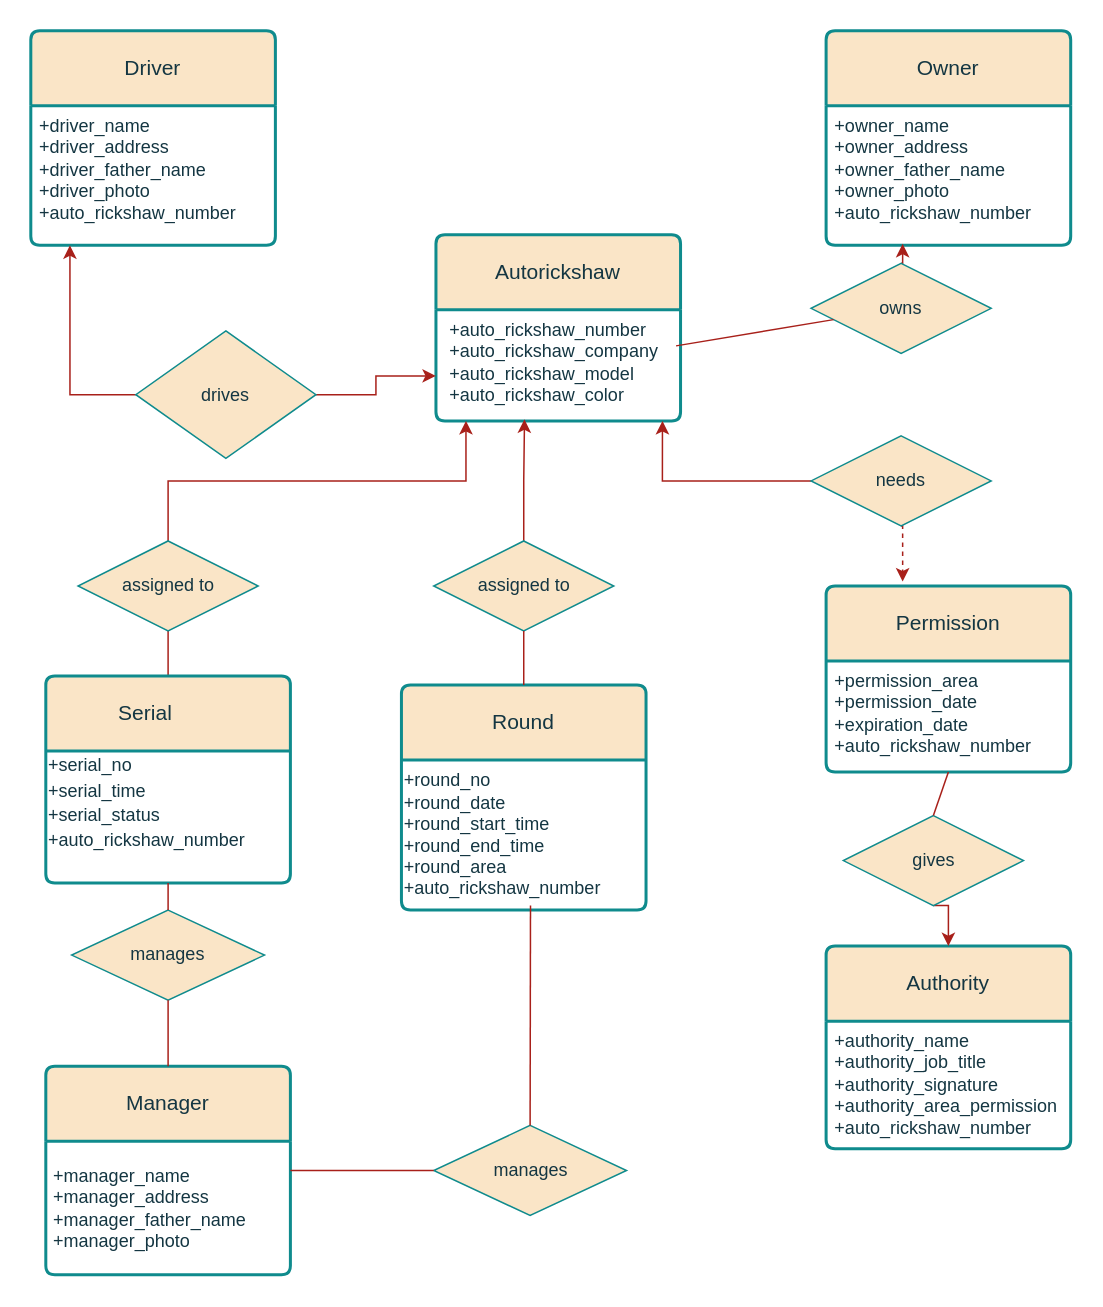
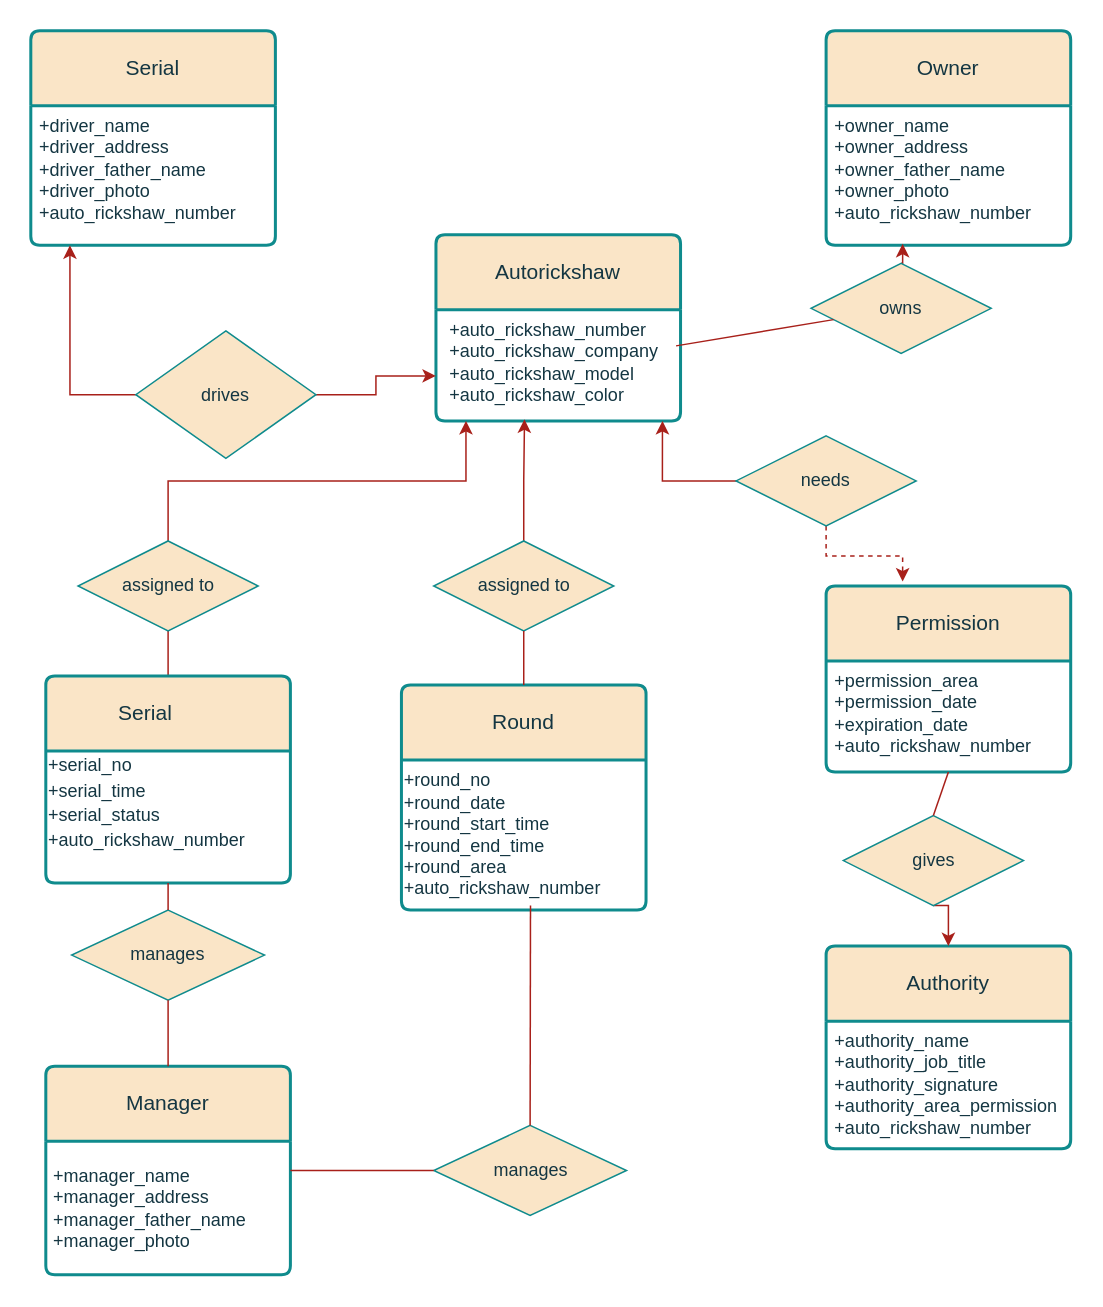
  <mxCell id="0" />
  <mxCell id="1" parent="0" />
- <mxCell id="2" value="Driver" style="swimlane;childLayout=stackLayout;horizontal=1;startSize=50;horizontalStack=0;rounded=1;fontSize=14;fontStyle=0;strokeWidth=2;resizeParent=0;resizeLast=1;shadow=0;dashed=0;align=center;arcSize=4;whiteSpace=wrap;html=1;labelBackgroundColor=none;fillColor=#FAE5C7;strokeColor=#0F8B8D;fontColor=#143642;" parent="1" vertex="1"><mxGeometry x="20" y="20" width="163" height="143" as="geometry" /></mxCell>
+ <mxCell id="2" value="Serial" style="swimlane;childLayout=stackLayout;horizontal=1;startSize=50;horizontalStack=0;rounded=1;fontSize=14;fontStyle=0;strokeWidth=2;resizeParent=0;resizeLast=1;shadow=0;dashed=0;align=center;arcSize=4;whiteSpace=wrap;html=1;labelBackgroundColor=none;fillColor=#FAE5C7;strokeColor=#0F8B8D;fontColor=#143642;" parent="1" vertex="1"><mxGeometry x="20" y="20" width="163" height="143" as="geometry" /></mxCell>
  <mxCell id="3" value="&lt;font style=&quot;font-size: 12px;&quot;&gt;+driver_name&lt;br&gt;+driver_address&lt;br&gt;+driver_father_name&lt;br&gt;+driver_photo&lt;br&gt;+auto_rickshaw_number&lt;/font&gt;" style="align=left;strokeColor=none;fillColor=none;spacingLeft=4;fontSize=12;verticalAlign=top;resizable=0;rotatable=0;part=1;html=1;labelBackgroundColor=none;fontColor=#143642;" parent="2" vertex="1"><mxGeometry y="50" width="163" height="93" as="geometry" /></mxCell>
  <mxCell id="4" value="Autorickshaw" style="swimlane;childLayout=stackLayout;horizontal=1;startSize=50;horizontalStack=0;rounded=1;fontSize=14;fontStyle=0;strokeWidth=2;resizeParent=0;resizeLast=1;shadow=0;dashed=0;align=center;arcSize=4;whiteSpace=wrap;html=1;labelBackgroundColor=none;fillColor=#FAE5C7;strokeColor=#0F8B8D;fontColor=#143642;" parent="1" vertex="1"><mxGeometry x="290" y="156" width="163" height="124" as="geometry" /></mxCell>
  <mxCell id="5" value="&lt;div&gt;&amp;nbsp;+auto_rickshaw_number&lt;/div&gt;&lt;div&gt;&amp;nbsp;+auto_rickshaw_company&lt;/div&gt;&lt;div&gt;&amp;nbsp;+auto_rickshaw_model&lt;/div&gt;&lt;div&gt;&amp;nbsp;+auto_rickshaw_color&lt;/div&gt;" style="align=left;strokeColor=none;fillColor=none;spacingLeft=4;fontSize=12;verticalAlign=top;resizable=0;rotatable=0;part=1;html=1;labelBackgroundColor=none;fontColor=#143642;" parent="4" vertex="1"><mxGeometry y="50" width="163" height="74" as="geometry" /></mxCell>
  <mxCell id="6" value="Owner" style="swimlane;childLayout=stackLayout;horizontal=1;startSize=50;horizontalStack=0;rounded=1;fontSize=14;fontStyle=0;strokeWidth=2;resizeParent=0;resizeLast=1;shadow=0;dashed=0;align=center;arcSize=4;whiteSpace=wrap;html=1;labelBackgroundColor=none;fillColor=#FAE5C7;strokeColor=#0F8B8D;fontColor=#143642;" parent="1" vertex="1"><mxGeometry x="550" y="20" width="163" height="143" as="geometry" /></mxCell>
  <mxCell id="7" value="&lt;div style=&quot;border-color: var(--border-color);&quot;&gt;+owner_name&lt;/div&gt;&lt;div style=&quot;border-color: var(--border-color);&quot;&gt;+owner_address&lt;/div&gt;&lt;div style=&quot;border-color: var(--border-color);&quot;&gt;+owner_father_name&lt;/div&gt;&lt;div style=&quot;border-color: var(--border-color);&quot;&gt;+owner_photo&lt;/div&gt;&lt;div style=&quot;border-color: var(--border-color);&quot;&gt;+auto_rickshaw_number&lt;/div&gt;" style="align=left;strokeColor=none;fillColor=none;spacingLeft=4;fontSize=12;verticalAlign=top;resizable=0;rotatable=0;part=1;html=1;labelBackgroundColor=none;fontColor=#143642;" parent="6" vertex="1"><mxGeometry y="50" width="163" height="93" as="geometry" /></mxCell>
  <mxCell id="8" value="Permission" style="swimlane;childLayout=stackLayout;horizontal=1;startSize=50;horizontalStack=0;rounded=1;fontSize=14;fontStyle=0;strokeWidth=2;resizeParent=0;resizeLast=1;shadow=0;dashed=0;align=center;arcSize=4;whiteSpace=wrap;html=1;labelBackgroundColor=none;fillColor=#FAE5C7;strokeColor=#0F8B8D;fontColor=#143642;" parent="1" vertex="1"><mxGeometry x="550" y="390" width="163" height="124" as="geometry" /></mxCell>
  <mxCell id="9" value="&lt;div&gt;+permission_area&lt;/div&gt;&lt;div&gt;+permission_date&lt;/div&gt;&lt;div&gt;+expiration_date&lt;/div&gt;&lt;div&gt;+auto_rickshaw_number&lt;/div&gt;" style="align=left;strokeColor=none;fillColor=none;spacingLeft=4;fontSize=12;verticalAlign=top;resizable=0;rotatable=0;part=1;html=1;labelBackgroundColor=none;fontColor=#143642;" parent="8" vertex="1"><mxGeometry y="50" width="163" height="74" as="geometry" /></mxCell>
  <mxCell id="10" value="Authority" style="swimlane;childLayout=stackLayout;horizontal=1;startSize=50;horizontalStack=0;rounded=1;fontSize=14;fontStyle=0;strokeWidth=2;resizeParent=0;resizeLast=1;shadow=0;dashed=0;align=center;arcSize=4;whiteSpace=wrap;html=1;labelBackgroundColor=none;fillColor=#FAE5C7;strokeColor=#0F8B8D;fontColor=#143642;" parent="1" vertex="1"><mxGeometry x="550" y="630" width="163" height="135" as="geometry" /></mxCell>
  <mxCell id="11" value="&lt;div&gt;+authority_name&lt;/div&gt;&lt;div&gt;+authority_job_title&lt;/div&gt;&lt;div&gt;+authority_signature&lt;/div&gt;&lt;div&gt;+authority_area_permission&lt;/div&gt;&lt;div&gt;+auto_rickshaw_number&lt;/div&gt;" style="align=left;strokeColor=none;fillColor=none;spacingLeft=4;fontSize=12;verticalAlign=top;resizable=0;rotatable=0;part=1;html=1;labelBackgroundColor=none;fontColor=#143642;" parent="10" vertex="1"><mxGeometry y="50" width="163" height="85" as="geometry" /></mxCell>
  <mxCell id="12" value="Round" style="swimlane;childLayout=stackLayout;horizontal=1;startSize=50;horizontalStack=0;rounded=1;fontSize=14;fontStyle=0;strokeWidth=2;resizeParent=0;resizeLast=1;shadow=0;dashed=0;align=center;arcSize=4;whiteSpace=wrap;html=1;labelBackgroundColor=none;fillColor=#FAE5C7;strokeColor=#0F8B8D;fontColor=#143642;" parent="1" vertex="1"><mxGeometry x="267" y="456" width="163" height="150" as="geometry" /></mxCell>
  <mxCell id="13" value="&lt;div&gt;+round_no&lt;/div&gt;&lt;div&gt;+round_date&lt;/div&gt;&lt;div&gt;+round_start_time&lt;/div&gt;&lt;div&gt;+round_end_time&lt;/div&gt;&lt;div&gt;+round_area&lt;/div&gt;&lt;div style=&quot;&quot;&gt;+auto_rickshaw_number&lt;/div&gt;" style="text;html=1;align=left;verticalAlign=middle;resizable=0;points=[];autosize=1;strokeColor=none;fillColor=none;fontColor=#143642;" parent="12" vertex="1"><mxGeometry y="50" width="163" height="100" as="geometry" /></mxCell>
  <mxCell id="14" style="edgeStyle=orthogonalEdgeStyle;rounded=0;orthogonalLoop=1;jettySize=auto;html=1;exitX=1;exitY=0.5;exitDx=0;exitDy=0;entryX=0;entryY=0.595;entryDx=0;entryDy=0;entryPerimeter=0;labelBackgroundColor=none;strokeColor=#A8201A;fontColor=default;" parent="1" source="16" target="5" edge="1"><mxGeometry relative="1" as="geometry" /></mxCell>
  <mxCell id="15" style="edgeStyle=orthogonalEdgeStyle;rounded=0;orthogonalLoop=1;jettySize=auto;html=1;exitX=0;exitY=0.5;exitDx=0;exitDy=0;entryX=0.16;entryY=1;entryDx=0;entryDy=0;entryPerimeter=0;labelBackgroundColor=none;strokeColor=#A8201A;fontColor=default;" parent="1" source="16" target="3" edge="1"><mxGeometry relative="1" as="geometry" /></mxCell>
  <mxCell id="16" value="drives" style="shape=rhombus;perimeter=rhombusPerimeter;whiteSpace=wrap;html=1;align=center;labelBackgroundColor=none;fillColor=#FAE5C7;strokeColor=#0F8B8D;fontColor=#143642;" parent="1" vertex="1"><mxGeometry x="90" y="220" width="120" height="85" as="geometry" /></mxCell>
  <mxCell id="17" value="manages" style="shape=rhombus;perimeter=rhombusPerimeter;whiteSpace=wrap;html=1;align=center;labelBackgroundColor=none;fillColor=#FAE5C7;strokeColor=#0F8B8D;fontColor=#143642;" parent="1" vertex="1"><mxGeometry x="288.5" y="749.5" width="128.5" height="60" as="geometry" /></mxCell>
  <mxCell id="18" style="edgeStyle=orthogonalEdgeStyle;rounded=0;orthogonalLoop=1;jettySize=auto;html=1;exitX=0.5;exitY=0;exitDx=0;exitDy=0;entryX=0.313;entryY=0.989;entryDx=0;entryDy=0;entryPerimeter=0;labelBackgroundColor=none;strokeColor=#A8201A;fontColor=default;" parent="1" source="19" target="7" edge="1"><mxGeometry relative="1" as="geometry" /></mxCell>
  <mxCell id="19" value="owns" style="shape=rhombus;perimeter=rhombusPerimeter;whiteSpace=wrap;html=1;align=center;labelBackgroundColor=none;fillColor=#FAE5C7;strokeColor=#0F8B8D;fontColor=#143642;" parent="1" vertex="1"><mxGeometry x="540" y="175" width="120" height="60" as="geometry" /></mxCell>
  <mxCell id="20" value="" style="endArrow=none;html=1;rounded=0;labelBackgroundColor=none;strokeColor=#A8201A;fontColor=default;" parent="1" target="19" edge="1"><mxGeometry width="50" height="50" relative="1" as="geometry"><mxPoint x="450" y="230" as="sourcePoint" /><mxPoint x="370" y="180" as="targetPoint" /></mxGeometry></mxCell>
  <mxCell id="21" style="edgeStyle=orthogonalEdgeStyle;rounded=0;orthogonalLoop=1;jettySize=auto;html=1;exitX=0.5;exitY=0;exitDx=0;exitDy=0;entryX=0.362;entryY=0.986;entryDx=0;entryDy=0;entryPerimeter=0;strokeColor=#A8201A;fontColor=#143642;fillColor=#FAE5C7;" parent="1" source="22" target="5" edge="1"><mxGeometry relative="1" as="geometry" /></mxCell>
  <mxCell id="22" value="assigned to" style="shape=rhombus;perimeter=rhombusPerimeter;whiteSpace=wrap;html=1;align=center;labelBackgroundColor=none;fillColor=#FAE5C7;strokeColor=#0F8B8D;fontColor=#143642;" parent="1" vertex="1"><mxGeometry x="288.5" y="360" width="120" height="60" as="geometry" /></mxCell>
  <mxCell id="23" style="edgeStyle=orthogonalEdgeStyle;rounded=0;orthogonalLoop=1;jettySize=auto;html=1;exitX=0.5;exitY=0;exitDx=0;exitDy=0;strokeColor=#A8201A;fontColor=#143642;fillColor=#FAE5C7;" parent="1" target="5" edge="1"><mxGeometry relative="1" as="geometry"><mxPoint x="111.5" y="360" as="sourcePoint" /><Array as="points"><mxPoint x="112" y="320" /><mxPoint x="310" y="320" /></Array></mxGeometry></mxCell>
  <mxCell id="24" value="" style="endArrow=none;html=1;rounded=0;entryX=0.5;entryY=1;entryDx=0;entryDy=0;labelBackgroundColor=none;strokeColor=#A8201A;fontColor=default;" parent="1" edge="1"><mxGeometry width="50" height="50" relative="1" as="geometry"><mxPoint x="111.5" y="450" as="sourcePoint" /><mxPoint x="111.5" y="420" as="targetPoint" /></mxGeometry></mxCell>
  <mxCell id="25" value="" style="endArrow=none;html=1;rounded=0;exitX=0.5;exitY=0;exitDx=0;exitDy=0;entryX=0.5;entryY=1;entryDx=0;entryDy=0;labelBackgroundColor=none;strokeColor=#A8201A;fontColor=default;" parent="1" source="12" target="22" edge="1"><mxGeometry width="50" height="50" relative="1" as="geometry"><mxPoint x="308.5" y="410" as="sourcePoint" /><mxPoint x="358.5" y="360" as="targetPoint" /></mxGeometry></mxCell>
  <mxCell id="26" style="edgeStyle=orthogonalEdgeStyle;rounded=0;orthogonalLoop=1;jettySize=auto;html=1;exitX=0.5;exitY=1;exitDx=0;exitDy=0;entryX=0.5;entryY=0;entryDx=0;entryDy=0;labelBackgroundColor=none;strokeColor=#A8201A;fontColor=default;" parent="1" source="27" edge="1"><mxGeometry relative="1" as="geometry"><mxPoint x="631.5" y="630" as="targetPoint" /></mxGeometry></mxCell>
  <mxCell id="27" value="gives" style="shape=rhombus;perimeter=rhombusPerimeter;whiteSpace=wrap;html=1;align=center;labelBackgroundColor=none;fillColor=#FAE5C7;strokeColor=#0F8B8D;fontColor=#143642;" parent="1" vertex="1"><mxGeometry x="561.5" y="543" width="120" height="60" as="geometry" /></mxCell>
  <mxCell id="28" value="" style="endArrow=none;html=1;rounded=0;entryX=0.5;entryY=0;entryDx=0;entryDy=0;exitX=0.5;exitY=1;exitDx=0;exitDy=0;labelBackgroundColor=none;strokeColor=#A8201A;fontColor=default;" parent="1" source="9" target="27" edge="1"><mxGeometry width="50" height="50" relative="1" as="geometry"><mxPoint x="330" y="540" as="sourcePoint" /><mxPoint x="380" y="490" as="targetPoint" /></mxGeometry></mxCell>
  <mxCell id="29" style="edgeStyle=orthogonalEdgeStyle;rounded=0;orthogonalLoop=1;jettySize=auto;html=1;exitX=0;exitY=0.5;exitDx=0;exitDy=0;entryX=0.926;entryY=1;entryDx=0;entryDy=0;entryPerimeter=0;labelBackgroundColor=none;strokeColor=#A8201A;fontColor=default;" parent="1" source="31" target="5" edge="1"><mxGeometry relative="1" as="geometry" /></mxCell>
  <mxCell id="30" style="edgeStyle=orthogonalEdgeStyle;rounded=0;orthogonalLoop=1;jettySize=auto;html=1;exitX=0.5;exitY=1;exitDx=0;exitDy=0;entryX=0.313;entryY=-0.024;entryDx=0;entryDy=0;entryPerimeter=0;labelBackgroundColor=none;strokeColor=#A8201A;fontColor=default;dashed=1;" parent="1" source="31" target="8" edge="1"><mxGeometry relative="1" as="geometry" /></mxCell>
- <mxCell id="31" value="needs" style="shape=rhombus;perimeter=rhombusPerimeter;whiteSpace=wrap;html=1;align=center;labelBackgroundColor=none;fillColor=#FAE5C7;strokeColor=#0F8B8D;fontColor=#143642;" parent="1" vertex="1"><mxGeometry x="540" y="290" width="120" height="60" as="geometry" /></mxCell>
+ <mxCell id="31" value="needs" style="shape=rhombus;perimeter=rhombusPerimeter;whiteSpace=wrap;html=1;align=center;labelBackgroundColor=none;fillColor=#FAE5C7;strokeColor=#0F8B8D;fontColor=#143642;" parent="1" vertex="1"><mxGeometry x="490" y="290" width="120" height="60" as="geometry" /></mxCell>
  <mxCell id="32" value="&lt;br&gt;&lt;br&gt;&lt;br&gt;&amp;nbsp; &amp;nbsp; &amp;nbsp; &amp;nbsp; &amp;nbsp; &amp;nbsp; &amp;nbsp; &lt;br&gt;&lt;br&gt;&lt;span style=&quot;white-space: pre;&quot;&gt; &lt;/span&gt;&amp;nbsp; &amp;nbsp; &amp;nbsp; &amp;nbsp; &amp;nbsp; &amp;nbsp;Serial&lt;br&gt;&lt;span style=&quot;font-size: 12px;&quot;&gt;&lt;br&gt;+serial_no&lt;br&gt;+serial_time&lt;/span&gt;&lt;br style=&quot;border-color: var(--border-color); font-size: 12px;&quot;&gt;&lt;span style=&quot;font-size: 12px;&quot;&gt;+serial_status&lt;/span&gt;&lt;br style=&quot;border-color: var(--border-color); font-size: 12px;&quot;&gt;&lt;span style=&quot;font-size: 12px;&quot;&gt;+auto_rickshaw_number&lt;/span&gt;" style="swimlane;childLayout=stackLayout;horizontal=1;startSize=50;horizontalStack=0;rounded=1;fontSize=14;fontStyle=0;strokeWidth=2;resizeParent=0;resizeLast=1;shadow=0;dashed=0;align=left;arcSize=4;whiteSpace=wrap;html=1;labelBackgroundColor=none;fillColor=#FAE5C7;strokeColor=#0F8B8D;fontColor=#143642;" parent="1" vertex="1"><mxGeometry x="30" y="450" width="163" height="138" as="geometry" /></mxCell>
  <mxCell id="33" value="Manager" style="swimlane;childLayout=stackLayout;horizontal=1;startSize=50;horizontalStack=0;rounded=1;fontSize=14;fontStyle=0;strokeWidth=2;resizeParent=0;resizeLast=1;shadow=0;dashed=0;align=center;arcSize=4;whiteSpace=wrap;html=1;labelBackgroundColor=none;fillColor=#FAE5C7;strokeColor=#0F8B8D;fontColor=#143642;" parent="1" vertex="1"><mxGeometry x="30" y="710" width="163" height="139" as="geometry" /></mxCell>
  <mxCell id="34" value="&lt;div style=&quot;border-color: var(--border-color); color: rgb(20, 54, 66);&quot;&gt;&lt;div style=&quot;border-color: var(--border-color);&quot;&gt;&amp;nbsp;+manager_name&lt;/div&gt;&lt;div style=&quot;border-color: var(--border-color);&quot;&gt;&amp;nbsp;+manager_address&lt;/div&gt;&lt;div style=&quot;border-color: var(--border-color);&quot;&gt;&amp;nbsp;+manager_father_name&lt;/div&gt;&lt;div style=&quot;border-color: var(--border-color);&quot;&gt;&amp;nbsp;+manager_photo&lt;/div&gt;&lt;/div&gt;" style="text;html=1;align=left;verticalAlign=middle;resizable=0;points=[];autosize=1;strokeColor=none;fillColor=none;" parent="33" vertex="1"><mxGeometry y="50" width="163" height="89" as="geometry" /></mxCell>
  <mxCell id="35" value="manages" style="shape=rhombus;perimeter=rhombusPerimeter;whiteSpace=wrap;html=1;align=center;labelBackgroundColor=none;fillColor=#FAE5C7;strokeColor=#0F8B8D;fontColor=#143642;" parent="1" vertex="1"><mxGeometry x="47.25" y="606" width="128.5" height="60" as="geometry" /></mxCell>
  <mxCell id="36" value="" style="endArrow=none;html=1;rounded=0;strokeColor=#A8201A;fontColor=#143642;fillColor=#FAE5C7;exitX=0.5;exitY=0;exitDx=0;exitDy=0;entryX=0.5;entryY=1;entryDx=0;entryDy=0;" parent="1" source="35" target="32" edge="1"><mxGeometry relative="1" as="geometry"><mxPoint x="260" y="610" as="sourcePoint" /><mxPoint x="420" y="610" as="targetPoint" /></mxGeometry></mxCell>
  <mxCell id="37" value="" style="endArrow=none;html=1;rounded=0;strokeColor=#A8201A;fontColor=#143642;fillColor=#FAE5C7;exitX=0.5;exitY=1;exitDx=0;exitDy=0;entryX=0.5;entryY=0;entryDx=0;entryDy=0;" parent="1" source="35" target="33" edge="1"><mxGeometry relative="1" as="geometry"><mxPoint x="260" y="610" as="sourcePoint" /><mxPoint x="420" y="610" as="targetPoint" /></mxGeometry></mxCell>
  <mxCell id="38" value="" style="endArrow=none;html=1;rounded=0;strokeColor=#A8201A;fontColor=#143642;fillColor=#FAE5C7;exitX=1;exitY=0.5;exitDx=0;exitDy=0;entryX=0;entryY=0.5;entryDx=0;entryDy=0;" parent="1" source="33" target="17" edge="1"><mxGeometry relative="1" as="geometry"><mxPoint x="260" y="610" as="sourcePoint" /><mxPoint x="420" y="610" as="targetPoint" /></mxGeometry></mxCell>
  <mxCell id="39" value="" style="endArrow=none;html=1;rounded=0;strokeColor=#A8201A;fontColor=#143642;fillColor=#FAE5C7;exitX=0.5;exitY=0;exitDx=0;exitDy=0;endSize=3;" parent="1" source="17" edge="1"><mxGeometry relative="1" as="geometry"><mxPoint x="260" y="610" as="sourcePoint" /><mxPoint x="353" y="603" as="targetPoint" /></mxGeometry></mxCell>
  <mxCell id="40" value="assigned to" style="shape=rhombus;perimeter=rhombusPerimeter;whiteSpace=wrap;html=1;align=center;labelBackgroundColor=none;fillColor=#FAE5C7;strokeColor=#0F8B8D;fontColor=#143642;" parent="1" vertex="1"><mxGeometry x="51.5" y="360" width="120" height="60" as="geometry" /></mxCell>
